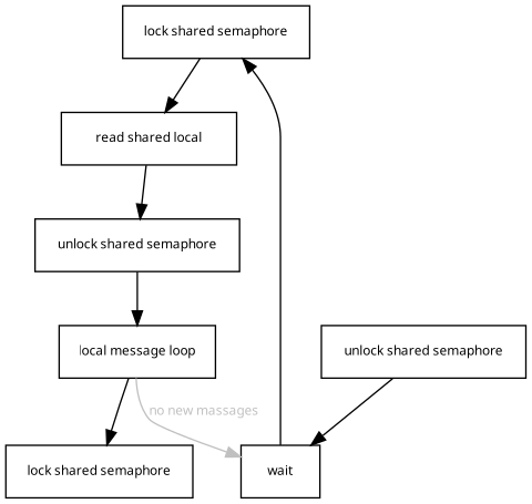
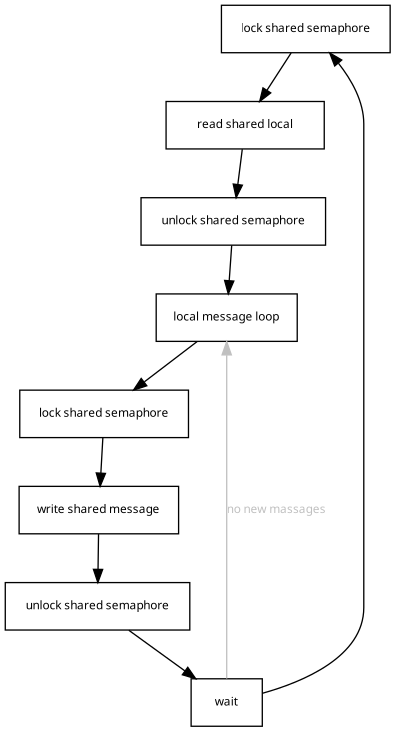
  digraph {
    inputscale=72
    node [fontname="Sans-Serif" fontsize=9 shape=box]
    edge [fontname="Sans-Serif" fontsize=9]
    n1 [height=0.5 label="lock shared semaphore" width=1.7778]
    n2 [height=0.5 label="read shared local" width=1.6667]
    n3 [height=0.5 label="unlock shared semaphore" width=1.9444]
    n4 [height=0.5 label="local message loop" width=1.4861]
    n5 [height=0.5 label="lock shared semaphore" width=1.7778]
    n6 [height=0.5 label=wait width=0.75]
+   n7 [height=0.5 label="write shared message" width=1.6806]
    n8 [height=0.5 label="unlock shared semaphore" width=1.9444]
    n1 -> n2
    n2 -> n3
    n3 -> n4
    n4 -> n5
-   n4 -> n6 [color=grey fontcolor=grey label="no new massages"]
+   n6 -> n4 [color=grey fontcolor=grey label="no new massages"]
+   n5 -> n7
    n6 -> n1
+   n7 -> n8
    n8 -> n6
  }
